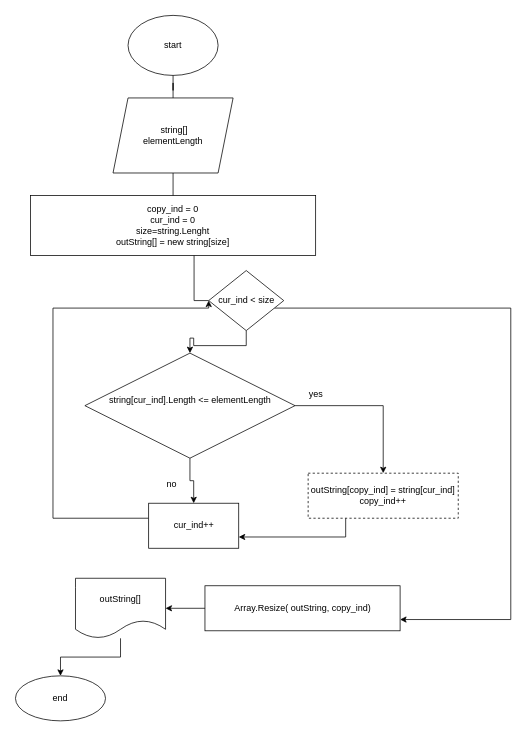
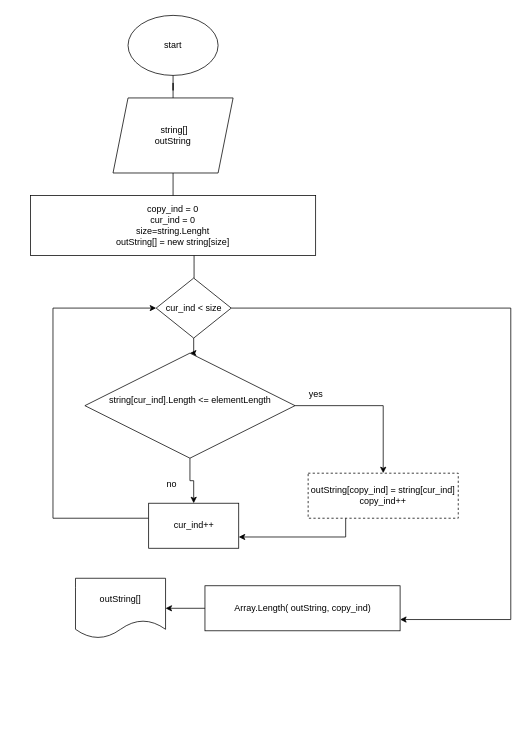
  <mxCell id="0" />
  <mxCell id="1" parent="0" />
  <mxCell id="2" value="start" style="ellipse;whiteSpace=wrap;html=1;" vertex="1" parent="1"><mxGeometry x="170" y="20" width="120" height="80" as="geometry" /></mxCell>
  <mxCell id="3" value="" style="edgeStyle=orthogonalEdgeStyle;rounded=0;orthogonalLoop=1;jettySize=auto;html=1;" edge="1" parent="1" source="20"><mxGeometry relative="1" as="geometry"><mxPoint x="230" y="320" as="targetPoint" /></mxGeometry></mxCell>
  <mxCell id="4" value="" style="edgeStyle=orthogonalEdgeStyle;rounded=0;orthogonalLoop=1;jettySize=auto;html=1;startArrow=none;" edge="1" parent="1" source="18" target="8"><mxGeometry relative="1" as="geometry" /></mxCell>
  <mxCell id="5" value="copy_ind = 0&lt;br&gt;cur_ind = 0&lt;br&gt;size=string.Lenght&lt;br&gt;outString[] = new string[size]" style="rounded=0;whiteSpace=wrap;html=1;" vertex="1" parent="1"><mxGeometry x="40" y="260" width="380" height="80" as="geometry" /></mxCell>
  <mxCell id="6" value="" style="edgeStyle=orthogonalEdgeStyle;rounded=0;orthogonalLoop=1;jettySize=auto;html=1;" edge="1" parent="1" source="8" target="10"><mxGeometry relative="1" as="geometry" /></mxCell>
  <mxCell id="7" style="edgeStyle=orthogonalEdgeStyle;rounded=0;orthogonalLoop=1;jettySize=auto;html=1;" edge="1" parent="1" source="8" target="13"><mxGeometry relative="1" as="geometry" /></mxCell>
  <mxCell id="8" value="string[cur_ind].Length &amp;lt;= elementLength&lt;br&gt;&amp;nbsp;" style="rhombus;whiteSpace=wrap;html=1;rounded=0;" vertex="1" parent="1"><mxGeometry x="112.5" y="470" width="280" height="140" as="geometry" /></mxCell>
  <mxCell id="9" style="edgeStyle=orthogonalEdgeStyle;rounded=0;orthogonalLoop=1;jettySize=auto;html=1;entryX=0;entryY=0.5;entryDx=0;entryDy=0;" edge="1" parent="1" source="10" target="18"><mxGeometry relative="1" as="geometry"><Array as="points"><mxPoint x="70" y="690" /><mxPoint x="70" y="410" /></Array></mxGeometry></mxCell>
  <mxCell id="10" value="cur_ind++" style="whiteSpace=wrap;html=1;rounded=0;" vertex="1" parent="1"><mxGeometry x="197.5" y="670" width="120" height="60" as="geometry" /></mxCell>
  <mxCell id="11" value="no" style="text;html=1;align=center;verticalAlign=middle;resizable=0;points=[];autosize=1;strokeColor=none;fillColor=none;" vertex="1" parent="1"><mxGeometry x="207.5" y="630" width="40" height="30" as="geometry" /></mxCell>
  <mxCell id="12" style="edgeStyle=orthogonalEdgeStyle;rounded=0;orthogonalLoop=1;jettySize=auto;html=1;entryX=1;entryY=0.75;entryDx=0;entryDy=0;" edge="1" parent="1" source="13" target="10"><mxGeometry relative="1" as="geometry"><Array as="points"><mxPoint x="460" y="715" /></Array></mxGeometry></mxCell>
  <mxCell id="13" value="outString[copy_ind] = string[cur_ind]&lt;br&gt;copy_ind++" style="whiteSpace=wrap;html=1;rounded=0;dashed=1;" vertex="1" parent="1"><mxGeometry x="410" y="630" width="200" height="60" as="geometry" /></mxCell>
  <mxCell id="14" value="yes" style="text;html=1;align=center;verticalAlign=middle;resizable=0;points=[];autosize=1;strokeColor=none;fillColor=none;" vertex="1" parent="1"><mxGeometry x="400" y="510" width="40" height="30" as="geometry" /></mxCell>
- <mxCell id="15" value="end" style="ellipse;whiteSpace=wrap;html=1;" vertex="1" parent="1"><mxGeometry x="20" y="900" width="120" height="60" as="geometry" /></mxCell>
  <mxCell id="16" value="" style="edgeStyle=orthogonalEdgeStyle;rounded=0;orthogonalLoop=1;jettySize=auto;html=1;endArrow=none;" edge="1" parent="1" source="5" target="18"><mxGeometry relative="1" as="geometry"><mxPoint x="210" y="350" as="sourcePoint" /><mxPoint x="230" y="460" as="targetPoint" /><Array as="points"><mxPoint x="258" y="350" /><mxPoint x="258" y="350" /></Array></mxGeometry></mxCell>
  <mxCell id="17" style="edgeStyle=orthogonalEdgeStyle;rounded=0;orthogonalLoop=1;jettySize=auto;html=1;entryX=1;entryY=0.75;entryDx=0;entryDy=0;" edge="1" parent="1" source="18" target="22"><mxGeometry relative="1" as="geometry"><mxPoint x="650" y="890" as="targetPoint" /><Array as="points"><mxPoint x="680" y="410" /><mxPoint x="680" y="825" /></Array></mxGeometry></mxCell>
- <mxCell id="18" value="cur_ind &amp;lt; size" style="rhombus;whiteSpace=wrap;html=1;" vertex="1" parent="1"><mxGeometry x="277.5" y="360" width="100" height="80" as="geometry" /></mxCell>
+ <mxCell id="18" value="cur_ind &amp;lt; size" style="rhombus;whiteSpace=wrap;html=1;" vertex="1" parent="1"><mxGeometry x="207.5" y="370" width="100" height="80" as="geometry" /></mxCell>
  <mxCell id="19" value="" style="edgeStyle=orthogonalEdgeStyle;rounded=0;orthogonalLoop=1;jettySize=auto;html=1;endArrow=none;" edge="1" parent="1" source="2" target="20"><mxGeometry relative="1" as="geometry"><mxPoint x="230" y="190" as="targetPoint" /><mxPoint x="230" y="100" as="sourcePoint" /></mxGeometry></mxCell>
- <mxCell id="20" value="&amp;nbsp;string[]&lt;br&gt;elementLength" style="shape=parallelogram;perimeter=parallelogramPerimeter;whiteSpace=wrap;html=1;fixedSize=1;" vertex="1" parent="1"><mxGeometry x="150" y="130" width="160" height="100" as="geometry" /></mxCell>
+ <mxCell id="20" value="&amp;nbsp;string[]&lt;br&gt;outString" style="shape=parallelogram;perimeter=parallelogramPerimeter;whiteSpace=wrap;html=1;fixedSize=1;" vertex="1" parent="1"><mxGeometry x="150" y="130" width="160" height="100" as="geometry" /></mxCell>
  <mxCell id="21" value="" style="edgeStyle=orthogonalEdgeStyle;rounded=0;orthogonalLoop=1;jettySize=auto;html=1;" edge="1" parent="1" source="22" target="24"><mxGeometry relative="1" as="geometry" /></mxCell>
- <mxCell id="22" value="Array.Resize( outString, copy_ind)" style="whiteSpace=wrap;html=1;" vertex="1" parent="1"><mxGeometry x="272.5" y="780" width="260" height="60" as="geometry" /></mxCell>
- <mxCell id="23" value="" style="edgeStyle=orthogonalEdgeStyle;rounded=0;orthogonalLoop=1;jettySize=auto;html=1;entryX=0.5;entryY=0;entryDx=0;entryDy=0;" edge="1" parent="1" source="24" target="15"><mxGeometry relative="1" as="geometry"><mxPoint x="172.5" y="680" as="targetPoint" /></mxGeometry></mxCell>
+ <mxCell id="22" value="Array.Length( outString, copy_ind)" style="whiteSpace=wrap;html=1;" vertex="1" parent="1"><mxGeometry x="272.5" y="780" width="260" height="60" as="geometry" /></mxCell>
  <mxCell id="24" value="outString[]" style="shape=document;whiteSpace=wrap;html=1;boundedLbl=1;" vertex="1" parent="1"><mxGeometry x="100" y="770" width="120" height="80" as="geometry" /></mxCell>
